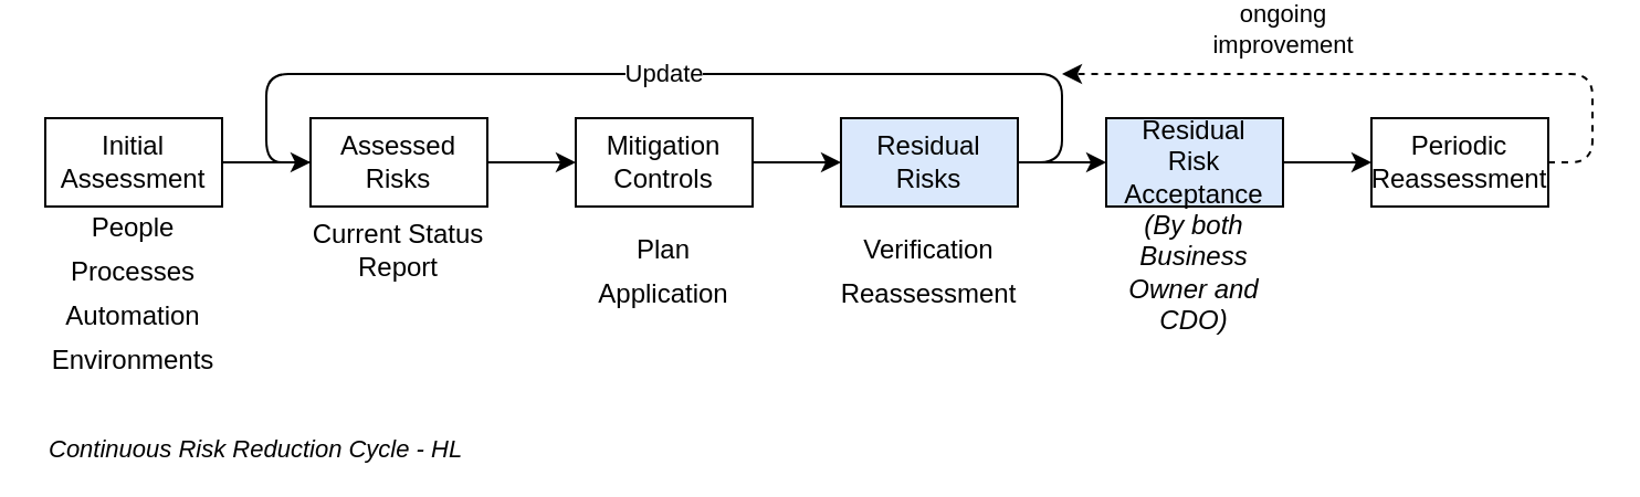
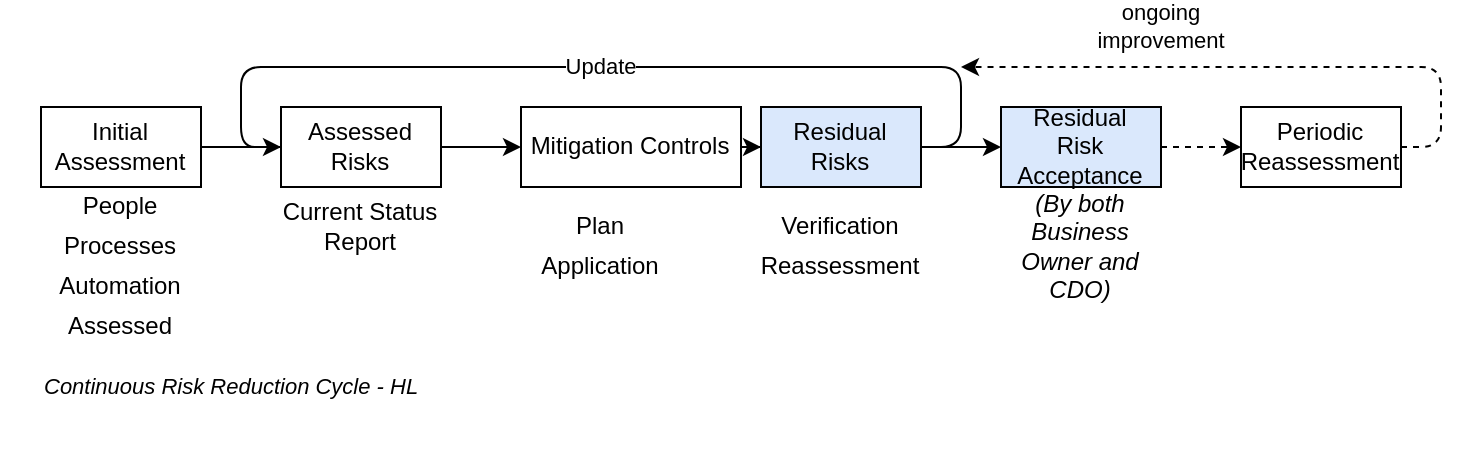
  <mxCell id="0" />
  <mxCell id="1" parent="0" />
  <mxCell id="2" style="edgeStyle=orthogonalEdgeStyle;curved=0;rounded=1;sketch=0;orthogonalLoop=1;jettySize=auto;html=1;entryX=0;entryY=0.5;entryDx=0;entryDy=0;" edge="1" parent="1" source="3" target="5"><mxGeometry relative="1" as="geometry" /></mxCell>
  <mxCell id="3" value="Assessed&lt;br&gt;Risks" style="rounded=0;whiteSpace=wrap;html=1;sketch=0;" vertex="1" parent="1"><mxGeometry x="140" y="40" width="80" height="40" as="geometry" /></mxCell>
  <mxCell id="4" style="edgeStyle=orthogonalEdgeStyle;curved=0;rounded=1;sketch=0;orthogonalLoop=1;jettySize=auto;html=1;entryX=0;entryY=0.5;entryDx=0;entryDy=0;" edge="1" parent="1" source="5" target="8"><mxGeometry relative="1" as="geometry" /></mxCell>
- <mxCell id="5" value="Mitigation Controls" style="rounded=0;whiteSpace=wrap;html=1;sketch=0;" vertex="1" parent="1"><mxGeometry x="260" y="40" width="80" height="40" as="geometry" /></mxCell>
+ <mxCell id="5" value="Mitigation Controls" style="rounded=0;whiteSpace=wrap;html=1;sketch=0;" vertex="1" parent="1"><mxGeometry x="260" y="40" width="110" height="40" as="geometry" /></mxCell>
  <mxCell id="6" value="Update" style="edgeStyle=orthogonalEdgeStyle;curved=0;rounded=1;sketch=0;orthogonalLoop=1;jettySize=auto;html=1;entryX=0;entryY=0.5;entryDx=0;entryDy=0;exitX=1;exitY=0.5;exitDx=0;exitDy=0;" edge="1" parent="1" source="8" target="3"><mxGeometry relative="1" as="geometry"><Array as="points"><mxPoint x="480" y="60" /><mxPoint x="480" y="20" /><mxPoint x="120" y="20" /><mxPoint x="120" y="60" /></Array></mxGeometry></mxCell>
  <mxCell id="7" style="edgeStyle=orthogonalEdgeStyle;curved=0;rounded=1;sketch=0;orthogonalLoop=1;jettySize=auto;html=1;entryX=0;entryY=0.5;entryDx=0;entryDy=0;" edge="1" parent="1" source="8" target="17"><mxGeometry relative="1" as="geometry" /></mxCell>
  <mxCell id="8" value="Residual Risks" style="rounded=0;whiteSpace=wrap;html=1;sketch=0;fillColor=#dae8fc;" vertex="1" parent="1"><mxGeometry x="380" y="40" width="80" height="40" as="geometry" /></mxCell>
  <mxCell id="9" value="Plan" style="rounded=0;whiteSpace=wrap;html=1;sketch=0;fillColor=none;strokeColor=none;" vertex="1" parent="1"><mxGeometry x="260" y="90" width="80" height="20" as="geometry" /></mxCell>
  <mxCell id="10" value="Application" style="rounded=0;whiteSpace=wrap;html=1;sketch=0;fillColor=none;strokeColor=none;" vertex="1" parent="1"><mxGeometry x="260" y="110" width="80" height="20" as="geometry" /></mxCell>
  <mxCell id="11" value="Verification" style="rounded=0;whiteSpace=wrap;html=1;sketch=0;fillColor=none;strokeColor=none;" vertex="1" parent="1"><mxGeometry x="380" y="90" width="80" height="20" as="geometry" /></mxCell>
  <mxCell id="12" value="Reassessment" style="rounded=0;whiteSpace=wrap;html=1;sketch=0;fillColor=none;strokeColor=none;" vertex="1" parent="1"><mxGeometry x="380" y="110" width="80" height="20" as="geometry" /></mxCell>
  <mxCell id="13" style="edgeStyle=orthogonalEdgeStyle;curved=0;rounded=1;sketch=0;orthogonalLoop=1;jettySize=auto;html=1;entryX=0;entryY=0.5;entryDx=0;entryDy=0;endArrow=none;" edge="1" parent="1" source="14" target="3"><mxGeometry relative="1" as="geometry" /></mxCell>
  <mxCell id="14" value="Initial&lt;br&gt;Assessment" style="rounded=0;whiteSpace=wrap;html=1;sketch=0;" vertex="1" parent="1"><mxGeometry x="20" y="40" width="80" height="40" as="geometry" /></mxCell>
  <mxCell id="15" value="Current Status &lt;br&gt;Report" style="rounded=0;whiteSpace=wrap;html=1;sketch=0;fillColor=none;strokeColor=none;" vertex="1" parent="1"><mxGeometry x="140" y="90" width="80" height="20" as="geometry" /></mxCell>
- <mxCell id="16" style="edgeStyle=orthogonalEdgeStyle;curved=0;rounded=1;sketch=0;orthogonalLoop=1;jettySize=auto;html=1;entryX=0;entryY=0.5;entryDx=0;entryDy=0;" edge="1" parent="1" source="17" target="19"><mxGeometry relative="1" as="geometry" /></mxCell>
+ <mxCell id="16" style="edgeStyle=orthogonalEdgeStyle;curved=0;rounded=1;sketch=0;orthogonalLoop=1;jettySize=auto;html=1;entryX=0;entryY=0.5;entryDx=0;entryDy=0;dashed=1;" edge="1" parent="1" source="17" target="19"><mxGeometry relative="1" as="geometry" /></mxCell>
  <mxCell id="17" value="Residual&lt;br&gt;Risk&lt;br&gt;Acceptance" style="rounded=0;whiteSpace=wrap;html=1;sketch=0;fillColor=#dae8fc;" vertex="1" parent="1"><mxGeometry x="500" y="40" width="80" height="40" as="geometry" /></mxCell>
  <mxCell id="18" value="ongoing &lt;br&gt;improvement" style="edgeStyle=orthogonalEdgeStyle;curved=0;rounded=1;sketch=0;orthogonalLoop=1;jettySize=auto;html=1;dashed=1;exitX=1;exitY=0.5;exitDx=0;exitDy=0;" edge="1" parent="1" source="19"><mxGeometry x="0.333" y="-20" relative="1" as="geometry"><mxPoint x="760" y="60" as="sourcePoint" /><mxPoint x="480" y="20" as="targetPoint" /><Array as="points"><mxPoint x="720" y="60" /><mxPoint x="720" y="20" /></Array><mxPoint as="offset" /></mxGeometry></mxCell>
  <mxCell id="19" value="Periodic Reassessment" style="rounded=0;whiteSpace=wrap;html=1;sketch=0;" vertex="1" parent="1"><mxGeometry x="620" y="40" width="80" height="40" as="geometry" /></mxCell>
  <mxCell id="20" value="(By both Business Owner and CDO)" style="rounded=0;whiteSpace=wrap;html=1;sketch=0;fillColor=none;strokeColor=none;fontStyle=2" vertex="1" parent="1"><mxGeometry x="500" y="90" width="80" height="40" as="geometry" /></mxCell>
- <mxCell id="21" value="Continuous Risk Reduction Cycle - HL" style="text;html=1;strokeColor=none;fillColor=none;align=left;verticalAlign=middle;whiteSpace=wrap;rounded=0;fontSize=11;opacity=80;fontStyle=2" vertex="1" parent="1"><mxGeometry x="20" y="180" width="350" height="20" as="geometry" /></mxCell>
+ <mxCell id="21" value="Continuous Risk Reduction Cycle - HL" style="text;html=1;strokeColor=none;fillColor=none;align=left;verticalAlign=middle;whiteSpace=wrap;rounded=0;fontSize=11;opacity=80;fontStyle=2" vertex="1" parent="1"><mxGeometry x="20" y="170" width="350" height="20" as="geometry" /></mxCell>
  <mxCell id="22" value="Processes" style="rounded=0;whiteSpace=wrap;html=1;sketch=0;fillColor=none;strokeColor=none;" vertex="1" parent="1"><mxGeometry x="20" y="100" width="80" height="20" as="geometry" /></mxCell>
  <mxCell id="23" value="Automation" style="rounded=0;whiteSpace=wrap;html=1;sketch=0;fillColor=none;strokeColor=none;" vertex="1" parent="1"><mxGeometry x="20" y="120" width="80" height="20" as="geometry" /></mxCell>
  <mxCell id="24" value="People" style="rounded=0;whiteSpace=wrap;html=1;sketch=0;fillColor=none;strokeColor=none;" vertex="1" parent="1"><mxGeometry x="20" y="80" width="80" height="20" as="geometry" /></mxCell>
- <mxCell id="25" value="Environments" style="rounded=0;whiteSpace=wrap;html=1;sketch=0;fillColor=none;strokeColor=none;" vertex="1" parent="1"><mxGeometry x="20" y="140" width="80" height="20" as="geometry" /></mxCell>
+ <mxCell id="25" value="Assessed" style="rounded=0;whiteSpace=wrap;html=1;sketch=0;fillColor=none;strokeColor=none;" vertex="1" parent="1"><mxGeometry x="20" y="140" width="80" height="20" as="geometry" /></mxCell>
